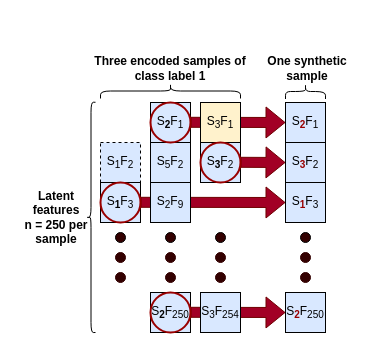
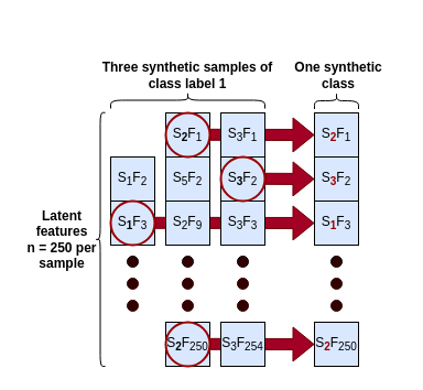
  <mxCell id="0" />
  <mxCell id="1" parent="0" />
  <mxCell id="2" value="" style="shape=flexArrow;endArrow=classic;html=1;rounded=0;exitX=0.5;exitY=1;exitDx=0;exitDy=0;fillColor=#a20025;strokeColor=#6F0000;entryX=0;entryY=0.5;entryDx=0;entryDy=0;" parent="1" target="9" edge="1"><mxGeometry width="50" height="50" relative="1" as="geometry"><mxPoint x="190" y="121.81" as="sourcePoint" /><mxPoint x="280.31" y="121.81" as="targetPoint" /></mxGeometry></mxCell>
- <mxCell id="3" value="S&lt;sub style=&quot;border-color: var(--border-color);&quot;&gt;1&lt;/sub&gt;F&lt;sub style=&quot;&quot;&gt;&lt;font style=&quot;font-size: 10px;&quot;&gt;2&lt;/font&gt;&lt;/sub&gt;" style="whiteSpace=wrap;html=1;aspect=fixed;fillColor=#D9E8FF;dashed=1;" parent="1" vertex="1"><mxGeometry x="100" y="142" width="40" height="40" as="geometry" /></mxCell>
+ <mxCell id="3" value="S&lt;sub style=&quot;border-color: var(--border-color);&quot;&gt;1&lt;/sub&gt;F&lt;sub style=&quot;&quot;&gt;&lt;font style=&quot;font-size: 10px;&quot;&gt;2&lt;/font&gt;&lt;/sub&gt;" style="whiteSpace=wrap;html=1;aspect=fixed;fillColor=#D9E8FF;" parent="1" vertex="1"><mxGeometry x="100" y="142" width="40" height="40" as="geometry" /></mxCell>
  <mxCell id="4" value="S&lt;sub style=&quot;border-color: var(--border-color);&quot;&gt;&lt;b&gt;1&lt;/b&gt;&lt;/sub&gt;F&lt;sub style=&quot;border-color: var(--border-color);&quot;&gt;&lt;font style=&quot;border-color: var(--border-color);&quot;&gt;3&lt;/font&gt;&lt;/sub&gt;" style="whiteSpace=wrap;html=1;aspect=fixed;fillColor=#D9E8FF;" parent="1" vertex="1"><mxGeometry x="100" y="182" width="40" height="40" as="geometry" /></mxCell>
  <mxCell id="5" value="S&lt;sub style=&quot;border-color: var(--border-color);&quot;&gt;&lt;b&gt;2&lt;/b&gt;&lt;/sub&gt;F&lt;sub style=&quot;border-color: var(--border-color);&quot;&gt;&lt;font style=&quot;border-color: var(--border-color);&quot;&gt;1&lt;/font&gt;&lt;/sub&gt;" style="whiteSpace=wrap;html=1;aspect=fixed;fillColor=#D9E8FF;" parent="1" vertex="1"><mxGeometry x="150" y="102" width="40" height="40" as="geometry" /></mxCell>
  <mxCell id="6" value="S&lt;sub style=&quot;border-color: var(--border-color);&quot;&gt;5&lt;/sub&gt;F&lt;sub style=&quot;border-color: var(--border-color);&quot;&gt;&lt;font style=&quot;border-color: var(--border-color);&quot;&gt;2&lt;/font&gt;&lt;/sub&gt;" style="whiteSpace=wrap;html=1;aspect=fixed;fillColor=#D9E8FF;" parent="1" vertex="1"><mxGeometry x="150" y="142" width="40" height="40" as="geometry" /></mxCell>
  <mxCell id="7" value="S&lt;sub style=&quot;border-color: var(--border-color);&quot;&gt;&lt;b&gt;2&lt;/b&gt;&lt;/sub&gt;F&lt;sub style=&quot;border-color: var(--border-color);&quot;&gt;&lt;font style=&quot;border-color: var(--border-color);&quot;&gt;250&lt;/font&gt;&lt;/sub&gt;" style="whiteSpace=wrap;html=1;aspect=fixed;fillColor=#D9E8FF;" parent="1" vertex="1"><mxGeometry x="150" y="292" width="40" height="40" as="geometry" /></mxCell>
  <mxCell id="8" value="S&lt;sub style=&quot;border-color: var(--border-color);&quot;&gt;&lt;b&gt;3&lt;/b&gt;&lt;/sub&gt;F&lt;sub style=&quot;border-color: var(--border-color);&quot;&gt;&lt;font style=&quot;border-color: var(--border-color);&quot;&gt;2&lt;/font&gt;&lt;/sub&gt;" style="whiteSpace=wrap;html=1;aspect=fixed;fillColor=#D9E8FF;" parent="1" vertex="1"><mxGeometry x="200" y="142" width="40" height="40" as="geometry" /></mxCell>
  <mxCell id="9" value="S&lt;sub style=&quot;border-color: var(--border-color);&quot;&gt;&lt;b&gt;&lt;font color=&quot;#990000&quot;&gt;2&lt;/font&gt;&lt;/b&gt;&lt;/sub&gt;F&lt;sub style=&quot;border-color: var(--border-color);&quot;&gt;&lt;font style=&quot;border-color: var(--border-color);&quot;&gt;1&lt;/font&gt;&lt;/sub&gt;" style="whiteSpace=wrap;html=1;aspect=fixed;fillColor=#D9E8FF;" parent="1" vertex="1"><mxGeometry x="285" y="102" width="40" height="40" as="geometry" /></mxCell>
  <mxCell id="10" value="S&lt;sub style=&quot;border-color: var(--border-color);&quot;&gt;&lt;b&gt;&lt;font color=&quot;#990000&quot;&gt;3&lt;/font&gt;&lt;/b&gt;&lt;/sub&gt;F&lt;sub style=&quot;border-color: var(--border-color);&quot;&gt;&lt;font style=&quot;border-color: var(--border-color);&quot;&gt;2&lt;/font&gt;&lt;/sub&gt;" style="whiteSpace=wrap;html=1;aspect=fixed;fillColor=#D9E8FF;" parent="1" vertex="1"><mxGeometry x="285" y="142" width="40" height="40" as="geometry" /></mxCell>
  <mxCell id="11" value="S&lt;sub style=&quot;border-color: var(--border-color);&quot;&gt;&lt;b&gt;&lt;font color=&quot;#990000&quot;&gt;1&lt;/font&gt;&lt;/b&gt;&lt;/sub&gt;F&lt;sub style=&quot;border-color: var(--border-color);&quot;&gt;&lt;font style=&quot;border-color: var(--border-color);&quot;&gt;3&lt;/font&gt;&lt;/sub&gt;" style="whiteSpace=wrap;html=1;aspect=fixed;fillColor=#D9E8FF;" parent="1" vertex="1"><mxGeometry x="285" y="182" width="40" height="40" as="geometry" /></mxCell>
  <mxCell id="12" value="S&lt;sub style=&quot;border-color: var(--border-color);&quot;&gt;&lt;b&gt;&lt;font color=&quot;#990000&quot;&gt;2&lt;/font&gt;&lt;/b&gt;&lt;/sub&gt;F&lt;sub style=&quot;border-color: var(--border-color);&quot;&gt;&lt;font style=&quot;border-color: var(--border-color);&quot;&gt;250&lt;/font&gt;&lt;/sub&gt;" style="whiteSpace=wrap;html=1;aspect=fixed;fillColor=#D9E8FF;" parent="1" vertex="1"><mxGeometry x="285" y="292" width="40" height="40" as="geometry" /></mxCell>
  <mxCell id="13" value="" style="shape=curlyBracket;whiteSpace=wrap;html=1;rounded=1;labelPosition=left;verticalLabelPosition=middle;align=right;verticalAlign=middle;rotation=90;" parent="1" vertex="1"><mxGeometry x="162.5" y="20.5" width="15" height="140" as="geometry" /></mxCell>
- <mxCell id="14" value="&lt;font size=&quot;1&quot; style=&quot;&quot;&gt;&lt;b style=&quot;font-size: 12px;&quot;&gt;Three encoded samples of&lt;br&gt;class label 1&lt;/b&gt;&lt;/font&gt;" style="text;html=1;strokeColor=none;fillColor=none;align=center;verticalAlign=middle;whiteSpace=wrap;rounded=0;" parent="1" vertex="1"><mxGeometry x="88" y="49" width="164" height="38" as="geometry" /></mxCell>
+ <mxCell id="14" value="&lt;font size=&quot;1&quot; style=&quot;&quot;&gt;&lt;b style=&quot;font-size: 12px;&quot;&gt;Three synthetic samples of&lt;br&gt;class label 1&lt;/b&gt;&lt;/font&gt;" style="text;html=1;strokeColor=none;fillColor=none;align=center;verticalAlign=middle;whiteSpace=wrap;rounded=0;" parent="1" vertex="1"><mxGeometry x="88" y="49" width="164" height="38" as="geometry" /></mxCell>
  <mxCell id="15" value="&lt;font style=&quot;font-size: 12px;&quot;&gt;&lt;b&gt;Latent features&lt;br&gt;n = 250 per sample&lt;/b&gt;&lt;/font&gt;" style="text;html=1;strokeColor=none;fillColor=none;align=center;verticalAlign=middle;whiteSpace=wrap;rounded=0;rotation=0;" parent="1" vertex="1"><mxGeometry x="20" y="158.15" width="72" height="117.19" as="geometry" /></mxCell>
  <mxCell id="16" value="" style="shape=curlyBracket;whiteSpace=wrap;html=1;rounded=1;labelPosition=left;verticalLabelPosition=middle;align=right;verticalAlign=middle;rotation=90;" parent="1" vertex="1"><mxGeometry x="297.5" y="71" width="15" height="40" as="geometry" /></mxCell>
- <mxCell id="17" value="&lt;font size=&quot;1&quot; style=&quot;&quot;&gt;&lt;b style=&quot;font-size: 12px;&quot;&gt;One synthetic sample&lt;/b&gt;&lt;/font&gt;" style="text;html=1;strokeColor=none;fillColor=none;align=center;verticalAlign=middle;whiteSpace=wrap;rounded=0;" parent="1" vertex="1"><mxGeometry x="252" y="55" width="110" height="26" as="geometry" /></mxCell>
+ <mxCell id="17" value="&lt;font size=&quot;1&quot; style=&quot;&quot;&gt;&lt;b style=&quot;font-size: 12px;&quot;&gt;One synthetic class&lt;/b&gt;&lt;/font&gt;" style="text;html=1;strokeColor=none;fillColor=none;align=center;verticalAlign=middle;whiteSpace=wrap;rounded=0;" parent="1" vertex="1"><mxGeometry x="252" y="55" width="110" height="26" as="geometry" /></mxCell>
  <mxCell id="18" value="" style="shape=curlyBracket;whiteSpace=wrap;html=1;rounded=1;labelPosition=left;verticalLabelPosition=middle;align=right;verticalAlign=middle;" parent="1" vertex="1"><mxGeometry x="86" y="101.75" width="9" height="230.25" as="geometry" /></mxCell>
  <mxCell id="19" value="" style="shape=flexArrow;endArrow=classic;html=1;rounded=0;fillColor=#a20025;strokeColor=#6F0000;entryX=0;entryY=0.5;entryDx=0;entryDy=0;" parent="1" target="11" edge="1"><mxGeometry width="50" height="50" relative="1" as="geometry"><mxPoint x="140" y="201.81" as="sourcePoint" /><mxPoint x="275" y="202" as="targetPoint" /></mxGeometry></mxCell>
- <mxCell id="20" value="S&lt;sub style=&quot;border-color: var(--border-color);&quot;&gt;3&lt;/sub&gt;F&lt;sub style=&quot;border-color: var(--border-color);&quot;&gt;&lt;font style=&quot;border-color: var(--border-color);&quot;&gt;1&lt;/font&gt;&lt;/sub&gt;" style="whiteSpace=wrap;html=1;aspect=fixed;fillColor=#fff2cc;" parent="1" vertex="1"><mxGeometry x="200" y="102" width="40" height="40" as="geometry" /></mxCell>
+ <mxCell id="20" value="S&lt;sub style=&quot;border-color: var(--border-color);&quot;&gt;3&lt;/sub&gt;F&lt;sub style=&quot;border-color: var(--border-color);&quot;&gt;&lt;font style=&quot;border-color: var(--border-color);&quot;&gt;1&lt;/font&gt;&lt;/sub&gt;" style="whiteSpace=wrap;html=1;aspect=fixed;fillColor=#D9E8FF;" parent="1" vertex="1"><mxGeometry x="200" y="102" width="40" height="40" as="geometry" /></mxCell>
  <mxCell id="21" value="" style="shape=flexArrow;endArrow=classic;html=1;rounded=0;exitX=0.5;exitY=1;exitDx=0;exitDy=0;fillColor=#a20025;strokeColor=#6F0000;entryX=0;entryY=0.5;entryDx=0;entryDy=0;" parent="1" target="10" edge="1"><mxGeometry width="50" height="50" relative="1" as="geometry"><mxPoint x="240" y="161.81" as="sourcePoint" /><mxPoint x="280" y="162" as="targetPoint" /></mxGeometry></mxCell>
  <mxCell id="22" value="" style="shape=flexArrow;endArrow=classic;html=1;rounded=0;exitX=0.5;exitY=1;exitDx=0;exitDy=0;fillColor=#a20025;strokeColor=#6F0000;entryX=0;entryY=0.5;entryDx=0;entryDy=0;" parent="1" target="12" edge="1"><mxGeometry width="50" height="50" relative="1" as="geometry"><mxPoint x="190" y="311.81" as="sourcePoint" /><mxPoint x="280" y="312" as="targetPoint" /></mxGeometry></mxCell>
  <mxCell id="23" value="S&lt;sub style=&quot;border-color: var(--border-color);&quot;&gt;2&lt;/sub&gt;F&lt;sub style=&quot;border-color: var(--border-color);&quot;&gt;&lt;font style=&quot;border-color: var(--border-color);&quot;&gt;9&lt;/font&gt;&lt;/sub&gt;" style="whiteSpace=wrap;html=1;aspect=fixed;fillColor=#D9E8FF;" parent="1" vertex="1"><mxGeometry x="150" y="182" width="40" height="40" as="geometry" /></mxCell>
+ <mxCell id="24" value="S&lt;sub style=&quot;border-color: var(--border-color);&quot;&gt;3&lt;/sub&gt;F&lt;sub style=&quot;border-color: var(--border-color);&quot;&gt;&lt;font style=&quot;border-color: var(--border-color);&quot;&gt;3&lt;/font&gt;&lt;/sub&gt;" style="whiteSpace=wrap;html=1;aspect=fixed;fillColor=#D9E8FF;" parent="1" vertex="1"><mxGeometry x="200" y="182" width="40" height="40" as="geometry" /></mxCell>
  <mxCell id="25" value="S&lt;sub style=&quot;border-color: var(--border-color);&quot;&gt;3&lt;/sub&gt;F&lt;sub style=&quot;border-color: var(--border-color);&quot;&gt;&lt;font style=&quot;border-color: var(--border-color);&quot;&gt;254&lt;/font&gt;&lt;/sub&gt;" style="whiteSpace=wrap;html=1;aspect=fixed;fillColor=#D9E8FF;" parent="1" vertex="1"><mxGeometry x="200" y="292" width="40" height="40" as="geometry" /></mxCell>
  <mxCell id="26" value="" style="ellipse;whiteSpace=wrap;html=1;aspect=fixed;strokeColor=#990000;fillColor=none;strokeWidth=2;" parent="1" vertex="1"><mxGeometry x="150" y="102" width="40" height="40" as="geometry" /></mxCell>
  <mxCell id="27" value="" style="ellipse;whiteSpace=wrap;html=1;aspect=fixed;strokeColor=#990000;fillColor=none;strokeWidth=2;" parent="1" vertex="1"><mxGeometry x="200" y="142" width="40" height="40" as="geometry" /></mxCell>
  <mxCell id="28" value="" style="ellipse;whiteSpace=wrap;html=1;aspect=fixed;strokeColor=#990000;fillColor=none;strokeWidth=2;" parent="1" vertex="1"><mxGeometry x="100" y="182" width="40" height="40" as="geometry" /></mxCell>
  <mxCell id="29" value="" style="ellipse;whiteSpace=wrap;html=1;aspect=fixed;strokeColor=#990000;fillColor=none;strokeWidth=2;" parent="1" vertex="1"><mxGeometry x="150" y="292" width="40" height="40" as="geometry" /></mxCell>
  <mxCell id="30" value="" style="group;rotation=90;" parent="1" vertex="1" connectable="0"><mxGeometry x="145" y="252" width="50" height="10" as="geometry" /></mxCell>
  <mxCell id="31" value="" style="ellipse;whiteSpace=wrap;html=1;aspect=fixed;fillColor=#330000;rotation=90;" parent="30" vertex="1"><mxGeometry x="20" y="-20" width="10" height="10" as="geometry" /></mxCell>
  <mxCell id="32" value="" style="ellipse;whiteSpace=wrap;html=1;aspect=fixed;strokeColor=#330000;fillColor=#330000;rotation=90;" parent="30" vertex="1"><mxGeometry x="20" y="20" width="10" height="10" as="geometry" /></mxCell>
  <mxCell id="33" value="" style="ellipse;whiteSpace=wrap;html=1;aspect=fixed;strokeColor=#330000;fillColor=#330000;rotation=90;" parent="30" vertex="1"><mxGeometry x="20" width="10" height="10" as="geometry" /></mxCell>
  <mxCell id="34" value="" style="group;rotation=90;" parent="1" vertex="1" connectable="0"><mxGeometry x="195" y="252" width="50" height="10" as="geometry" /></mxCell>
  <mxCell id="35" value="" style="ellipse;whiteSpace=wrap;html=1;aspect=fixed;fillColor=#330000;rotation=90;" parent="34" vertex="1"><mxGeometry x="20" y="-20" width="10" height="10" as="geometry" /></mxCell>
  <mxCell id="36" value="" style="ellipse;whiteSpace=wrap;html=1;aspect=fixed;strokeColor=#330000;fillColor=#330000;rotation=90;" parent="34" vertex="1"><mxGeometry x="20" y="20" width="10" height="10" as="geometry" /></mxCell>
  <mxCell id="37" value="" style="ellipse;whiteSpace=wrap;html=1;aspect=fixed;strokeColor=#330000;fillColor=#330000;rotation=90;" parent="34" vertex="1"><mxGeometry x="20" width="10" height="10" as="geometry" /></mxCell>
  <mxCell id="38" value="" style="group;rotation=90;" parent="1" vertex="1" connectable="0"><mxGeometry x="95" y="252" width="50" height="10" as="geometry" /></mxCell>
  <mxCell id="39" value="" style="ellipse;whiteSpace=wrap;html=1;aspect=fixed;fillColor=#330000;rotation=90;" parent="38" vertex="1"><mxGeometry x="20" y="-20" width="10" height="10" as="geometry" /></mxCell>
  <mxCell id="40" value="" style="ellipse;whiteSpace=wrap;html=1;aspect=fixed;strokeColor=#330000;fillColor=#330000;rotation=90;" parent="38" vertex="1"><mxGeometry x="20" y="20" width="10" height="10" as="geometry" /></mxCell>
  <mxCell id="41" value="" style="ellipse;whiteSpace=wrap;html=1;aspect=fixed;strokeColor=#330000;fillColor=#330000;rotation=90;" parent="38" vertex="1"><mxGeometry x="20" width="10" height="10" as="geometry" /></mxCell>
  <mxCell id="42" value="" style="group;rotation=90;" parent="1" vertex="1" connectable="0"><mxGeometry x="280" y="252" width="50" height="10" as="geometry" /></mxCell>
  <mxCell id="43" value="" style="ellipse;whiteSpace=wrap;html=1;aspect=fixed;fillColor=#330000;rotation=90;" parent="42" vertex="1"><mxGeometry x="20" y="-20" width="10" height="10" as="geometry" /></mxCell>
  <mxCell id="44" value="" style="ellipse;whiteSpace=wrap;html=1;aspect=fixed;strokeColor=#330000;fillColor=#330000;rotation=90;" parent="42" vertex="1"><mxGeometry x="20" y="20" width="10" height="10" as="geometry" /></mxCell>
  <mxCell id="45" value="" style="ellipse;whiteSpace=wrap;html=1;aspect=fixed;strokeColor=#330000;fillColor=#330000;rotation=90;" parent="42" vertex="1"><mxGeometry x="20" width="10" height="10" as="geometry" /></mxCell>
